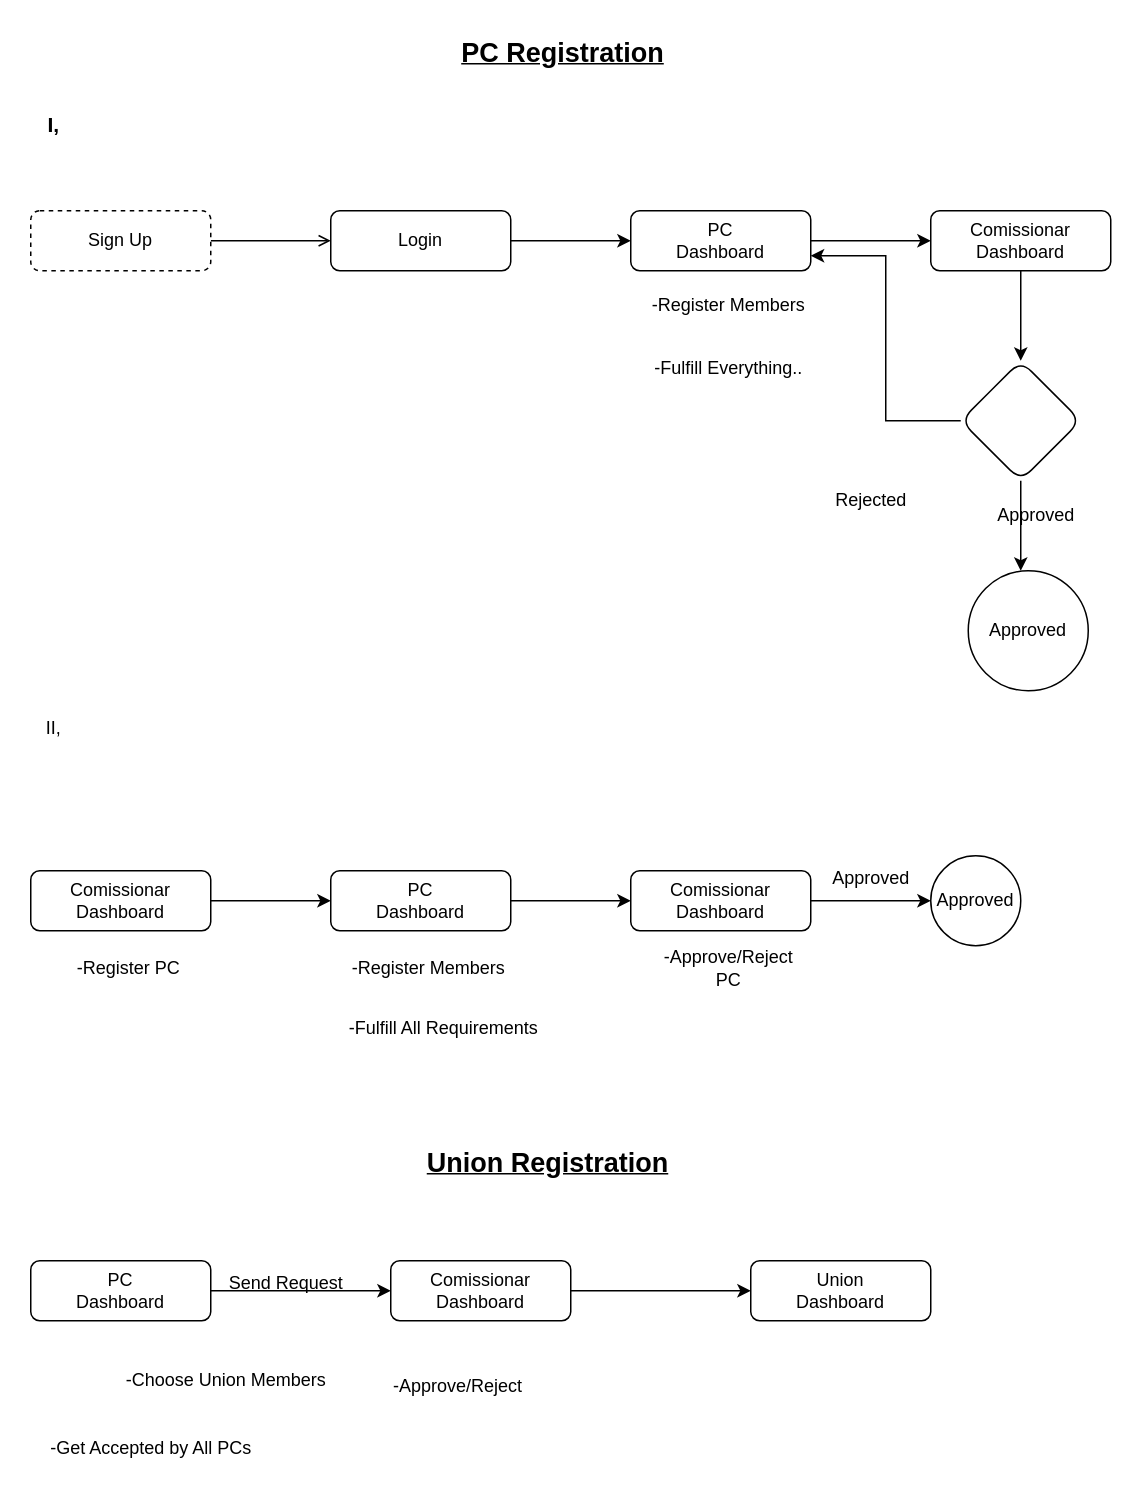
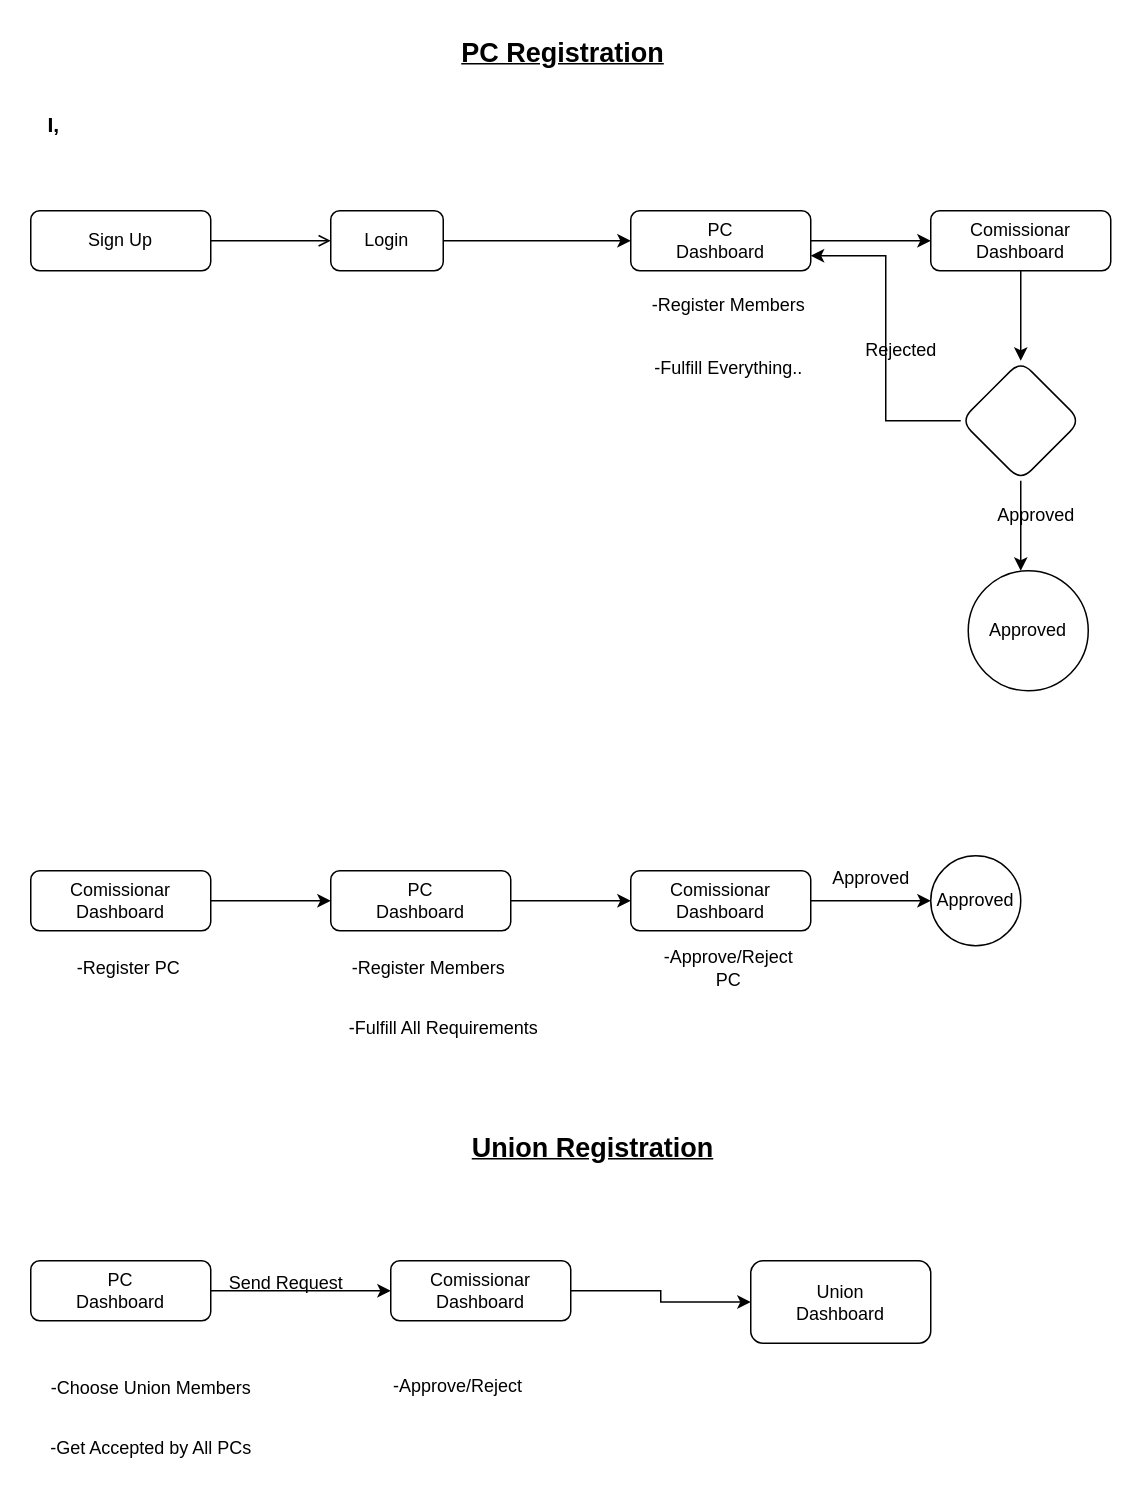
  <mxCell id="0" />
  <mxCell id="1" parent="0" />
  <mxCell id="2" value="" style="edgeStyle=orthogonalEdgeStyle;rounded=0;orthogonalLoop=1;jettySize=auto;html=1;endArrow=open;" edge="1" parent="1" source="3" target="5"><mxGeometry relative="1" as="geometry" /></mxCell>
- <mxCell id="3" value="Sign Up" style="rounded=1;whiteSpace=wrap;html=1;fontSize=12;glass=0;strokeWidth=1;shadow=0;dashed=1;" parent="1" vertex="1"><mxGeometry x="20" y="140" width="120" height="40" as="geometry" /></mxCell>
+ <mxCell id="3" value="Sign Up" style="rounded=1;whiteSpace=wrap;html=1;fontSize=12;glass=0;strokeWidth=1;shadow=0;" parent="1" vertex="1"><mxGeometry x="20" y="140" width="120" height="40" as="geometry" /></mxCell>
  <mxCell id="4" value="" style="edgeStyle=orthogonalEdgeStyle;rounded=0;orthogonalLoop=1;jettySize=auto;html=1;" edge="1" parent="1" source="5" target="9"><mxGeometry relative="1" as="geometry" /></mxCell>
- <mxCell id="5" value="Login" style="rounded=1;whiteSpace=wrap;html=1;fontSize=12;glass=0;strokeWidth=1;shadow=0;" parent="1" vertex="1"><mxGeometry x="220" y="140" width="120" height="40" as="geometry" /></mxCell>
+ <mxCell id="5" value="Login" style="rounded=1;whiteSpace=wrap;html=1;fontSize=12;glass=0;strokeWidth=1;shadow=0;" parent="1" vertex="1"><mxGeometry x="220" y="140" width="75" height="40" as="geometry" /></mxCell>
  <mxCell id="6" value="&lt;b&gt;&lt;font style=&quot;font-size: 18px;&quot;&gt;&lt;u&gt;PC Registration&lt;/u&gt;&lt;/font&gt;&lt;/b&gt;" style="text;html=1;align=center;verticalAlign=middle;whiteSpace=wrap;rounded=0;" vertex="1" parent="1"><mxGeometry x="300" y="20" width="150" height="30" as="geometry" /></mxCell>
  <mxCell id="7" value="&lt;b&gt;&lt;font style=&quot;font-size: 14px;&quot;&gt;I,&lt;/font&gt;&lt;/b&gt;" style="text;html=1;align=center;verticalAlign=middle;resizable=0;points=[];autosize=1;strokeColor=none;fillColor=none;" vertex="1" parent="1"><mxGeometry x="20" y="68" width="30" height="30" as="geometry" /></mxCell>
  <mxCell id="8" value="" style="edgeStyle=orthogonalEdgeStyle;rounded=0;orthogonalLoop=1;jettySize=auto;html=1;" edge="1" parent="1" source="9" target="13"><mxGeometry relative="1" as="geometry" /></mxCell>
  <mxCell id="9" value="PC&lt;br&gt;Dashboard" style="rounded=1;whiteSpace=wrap;html=1;fontSize=12;glass=0;strokeWidth=1;shadow=0;" vertex="1" parent="1"><mxGeometry x="420" y="140" width="120" height="40" as="geometry" /></mxCell>
  <mxCell id="10" value="-&lt;span style=&quot;background-color: initial;&quot;&gt;Register Members&lt;/span&gt;" style="text;html=1;align=center;verticalAlign=middle;resizable=0;points=[];autosize=1;strokeColor=none;fillColor=none;" vertex="1" parent="1"><mxGeometry x="420" y="188" width="130" height="30" as="geometry" /></mxCell>
  <mxCell id="11" value="-&lt;span style=&quot;background-color: initial;&quot;&gt;Fulfill Everything..&lt;/span&gt;" style="text;html=1;align=center;verticalAlign=middle;resizable=0;points=[];autosize=1;strokeColor=none;fillColor=none;" vertex="1" parent="1"><mxGeometry x="425" y="230" width="120" height="30" as="geometry" /></mxCell>
  <mxCell id="12" value="" style="edgeStyle=orthogonalEdgeStyle;rounded=0;orthogonalLoop=1;jettySize=auto;html=1;" edge="1" parent="1" source="13" target="16"><mxGeometry relative="1" as="geometry" /></mxCell>
  <mxCell id="13" value="Comissionar&lt;br&gt;Dashboard" style="rounded=1;whiteSpace=wrap;html=1;fontSize=12;glass=0;strokeWidth=1;shadow=0;" vertex="1" parent="1"><mxGeometry x="620" y="140" width="120" height="40" as="geometry" /></mxCell>
  <mxCell id="14" value="" style="edgeStyle=orthogonalEdgeStyle;rounded=0;orthogonalLoop=1;jettySize=auto;html=1;entryX=1;entryY=0.75;entryDx=0;entryDy=0;exitX=0;exitY=0.5;exitDx=0;exitDy=0;" edge="1" parent="1" source="16" target="9"><mxGeometry relative="1" as="geometry"><mxPoint x="665" y="305" as="sourcePoint" /><mxPoint x="550" y="185" as="targetPoint" /><Array as="points"><mxPoint x="590" y="280" /><mxPoint x="590" y="170" /></Array></mxGeometry></mxCell>
  <mxCell id="15" value="" style="edgeStyle=orthogonalEdgeStyle;rounded=0;orthogonalLoop=1;jettySize=auto;html=1;" edge="1" parent="1" source="16"><mxGeometry relative="1" as="geometry"><mxPoint x="680" y="380" as="targetPoint" /></mxGeometry></mxCell>
  <mxCell id="16" value="" style="rhombus;whiteSpace=wrap;html=1;rounded=1;glass=0;strokeWidth=1;shadow=0;" vertex="1" parent="1"><mxGeometry x="640" y="240" width="80" height="80" as="geometry" /></mxCell>
- <mxCell id="17" value="Rejected" style="text;html=1;align=center;verticalAlign=middle;resizable=0;points=[];autosize=1;strokeColor=none;fillColor=none;" vertex="1" parent="1"><mxGeometry x="545" y="318" width="70" height="30" as="geometry" /></mxCell>
+ <mxCell id="17" value="Rejected" style="text;html=1;align=center;verticalAlign=middle;resizable=0;points=[];autosize=1;strokeColor=none;fillColor=none;" vertex="1" parent="1"><mxGeometry x="565" y="218" width="70" height="30" as="geometry" /></mxCell>
  <mxCell id="18" value="" style="edgeStyle=orthogonalEdgeStyle;rounded=0;orthogonalLoop=1;jettySize=auto;html=1;" edge="1" parent="1" target="31"><mxGeometry relative="1" as="geometry"><mxPoint x="680" y="440" as="sourcePoint" /></mxGeometry></mxCell>
  <mxCell id="19" value="Approved" style="text;html=1;align=center;verticalAlign=middle;resizable=0;points=[];autosize=1;strokeColor=none;fillColor=none;" vertex="1" parent="1"><mxGeometry x="655" y="328" width="70" height="30" as="geometry" /></mxCell>
- <mxCell id="20" value="II," style="text;html=1;align=center;verticalAlign=middle;resizable=0;points=[];autosize=1;strokeColor=none;fillColor=none;" vertex="1" parent="1"><mxGeometry x="20" y="470" width="30" height="30" as="geometry" /></mxCell>
  <mxCell id="21" value="" style="edgeStyle=orthogonalEdgeStyle;rounded=0;orthogonalLoop=1;jettySize=auto;html=1;" edge="1" parent="1" source="22"><mxGeometry relative="1" as="geometry"><mxPoint x="220" y="600" as="targetPoint" /></mxGeometry></mxCell>
  <mxCell id="22" value="Comissionar&lt;br&gt;Dashboard" style="rounded=1;whiteSpace=wrap;html=1;fontSize=12;glass=0;strokeWidth=1;shadow=0;" vertex="1" parent="1"><mxGeometry x="20" y="580" width="120" height="40" as="geometry" /></mxCell>
  <mxCell id="23" value="-&lt;span style=&quot;background-color: initial;&quot;&gt;Register PC&lt;/span&gt;" style="text;html=1;align=center;verticalAlign=middle;resizable=0;points=[];autosize=1;strokeColor=none;fillColor=none;" vertex="1" parent="1"><mxGeometry x="40" y="630" width="90" height="30" as="geometry" /></mxCell>
  <mxCell id="24" value="" style="edgeStyle=orthogonalEdgeStyle;rounded=0;orthogonalLoop=1;jettySize=auto;html=1;" edge="1" parent="1" source="25" target="29"><mxGeometry relative="1" as="geometry" /></mxCell>
  <mxCell id="25" value="PC&lt;br&gt;Dashboard" style="rounded=1;whiteSpace=wrap;html=1;fontSize=12;glass=0;strokeWidth=1;shadow=0;" vertex="1" parent="1"><mxGeometry x="220" y="580" width="120" height="40" as="geometry" /></mxCell>
  <mxCell id="26" value="-&lt;span style=&quot;background-color: initial;&quot;&gt;Fulfill All Requirements&lt;/span&gt;" style="text;html=1;align=center;verticalAlign=middle;resizable=0;points=[];autosize=1;strokeColor=none;fillColor=none;" vertex="1" parent="1"><mxGeometry x="220" y="670" width="150" height="30" as="geometry" /></mxCell>
  <mxCell id="27" value="-&lt;span style=&quot;background-color: initial;&quot;&gt;Register Members&lt;/span&gt;" style="text;html=1;align=center;verticalAlign=middle;resizable=0;points=[];autosize=1;strokeColor=none;fillColor=none;" vertex="1" parent="1"><mxGeometry x="220" y="630" width="130" height="30" as="geometry" /></mxCell>
  <mxCell id="28" value="" style="edgeStyle=orthogonalEdgeStyle;rounded=0;orthogonalLoop=1;jettySize=auto;html=1;" edge="1" parent="1" source="29" target="32"><mxGeometry relative="1" as="geometry" /></mxCell>
  <mxCell id="29" value="Comissionar&lt;br&gt;Dashboard" style="rounded=1;whiteSpace=wrap;html=1;fontSize=12;glass=0;strokeWidth=1;shadow=0;" vertex="1" parent="1"><mxGeometry x="420" y="580" width="120" height="40" as="geometry" /></mxCell>
  <mxCell id="30" value="-&lt;span style=&quot;background-color: initial;&quot;&gt;Approve/Reject&lt;/span&gt;&lt;div&gt;&lt;span style=&quot;background-color: initial;&quot;&gt;PC&lt;/span&gt;&lt;/div&gt;" style="text;html=1;align=center;verticalAlign=middle;resizable=0;points=[];autosize=1;strokeColor=none;fillColor=none;" vertex="1" parent="1"><mxGeometry x="430" y="625" width="110" height="40" as="geometry" /></mxCell>
  <mxCell id="31" value="Approved" style="ellipse;whiteSpace=wrap;html=1;rounded=1;glass=0;strokeWidth=1;shadow=0;" vertex="1" parent="1"><mxGeometry x="645" y="380" width="80" height="80" as="geometry" /></mxCell>
  <mxCell id="32" value="Approved" style="ellipse;whiteSpace=wrap;html=1;rounded=1;glass=0;strokeWidth=1;shadow=0;" vertex="1" parent="1"><mxGeometry x="620" y="570" width="60" height="60" as="geometry" /></mxCell>
  <mxCell id="33" value="Approved" style="text;html=1;align=center;verticalAlign=middle;resizable=0;points=[];autosize=1;strokeColor=none;fillColor=none;" vertex="1" parent="1"><mxGeometry x="545" y="570" width="70" height="30" as="geometry" /></mxCell>
- <mxCell id="34" value="&lt;b&gt;&lt;font style=&quot;font-size: 18px;&quot;&gt;&lt;u&gt;Union Registration&lt;/u&gt;&lt;/font&gt;&lt;/b&gt;" style="text;html=1;align=center;verticalAlign=middle;whiteSpace=wrap;rounded=0;" vertex="1" parent="1"><mxGeometry x="270" y="760" width="190" height="30" as="geometry" /></mxCell>
+ <mxCell id="34" value="&lt;b&gt;&lt;font style=&quot;font-size: 18px;&quot;&gt;&lt;u&gt;Union Registration&lt;/u&gt;&lt;/font&gt;&lt;/b&gt;" style="text;html=1;align=center;verticalAlign=middle;whiteSpace=wrap;rounded=0;" vertex="1" parent="1"><mxGeometry x="300" y="750" width="190" height="30" as="geometry" /></mxCell>
  <mxCell id="35" value="" style="edgeStyle=orthogonalEdgeStyle;rounded=0;orthogonalLoop=1;jettySize=auto;html=1;" edge="1" parent="1" source="36" target="40"><mxGeometry relative="1" as="geometry" /></mxCell>
  <mxCell id="36" value="PC&lt;br&gt;Dashboard" style="rounded=1;whiteSpace=wrap;html=1;fontSize=12;glass=0;strokeWidth=1;shadow=0;" vertex="1" parent="1"><mxGeometry x="20" y="840" width="120" height="40" as="geometry" /></mxCell>
  <mxCell id="37" value="-&lt;span style=&quot;background-color: initial;&quot;&gt;Get Accepted by All PCs&lt;/span&gt;" style="text;html=1;align=center;verticalAlign=middle;resizable=0;points=[];autosize=1;strokeColor=none;fillColor=none;" vertex="1" parent="1"><mxGeometry x="20" y="950" width="160" height="30" as="geometry" /></mxCell>
- <mxCell id="38" value="-&lt;span style=&quot;background-color: initial;&quot;&gt;Choose Union Members&lt;/span&gt;" style="text;html=1;align=center;verticalAlign=middle;resizable=0;points=[];autosize=1;strokeColor=none;fillColor=none;" vertex="1" parent="1"><mxGeometry x="70" y="905" width="160" height="30" as="geometry" /></mxCell>
+ <mxCell id="38" value="-&lt;span style=&quot;background-color: initial;&quot;&gt;Choose Union Members&lt;/span&gt;" style="text;html=1;align=center;verticalAlign=middle;resizable=0;points=[];autosize=1;strokeColor=none;fillColor=none;" vertex="1" parent="1"><mxGeometry x="20" y="910" width="160" height="30" as="geometry" /></mxCell>
  <mxCell id="39" style="edgeStyle=orthogonalEdgeStyle;rounded=0;orthogonalLoop=1;jettySize=auto;html=1;entryX=0;entryY=0.5;entryDx=0;entryDy=0;" edge="1" parent="1" source="40" target="43"><mxGeometry relative="1" as="geometry" /></mxCell>
  <mxCell id="40" value="Comissionar&lt;br&gt;Dashboard" style="whiteSpace=wrap;html=1;rounded=1;glass=0;strokeWidth=1;shadow=0;" vertex="1" parent="1"><mxGeometry x="260" y="840" width="120" height="40" as="geometry" /></mxCell>
  <mxCell id="41" value="Send Request" style="text;html=1;align=center;verticalAlign=middle;resizable=0;points=[];autosize=1;strokeColor=none;fillColor=none;" vertex="1" parent="1"><mxGeometry x="140" y="840" width="100" height="30" as="geometry" /></mxCell>
  <mxCell id="42" value="-Approve/Reject" style="text;whiteSpace=wrap;html=1;" vertex="1" parent="1"><mxGeometry x="260" y="910" width="120" height="30" as="geometry" /></mxCell>
- <mxCell id="43" value="Union&lt;br&gt;Dashboard" style="rounded=1;whiteSpace=wrap;html=1;fontSize=12;glass=0;strokeWidth=1;shadow=0;" vertex="1" parent="1"><mxGeometry x="500" y="840" width="120" height="40" as="geometry" /></mxCell>
+ <mxCell id="43" value="Union&lt;br&gt;Dashboard" style="rounded=1;whiteSpace=wrap;html=1;fontSize=12;glass=0;strokeWidth=1;shadow=0;" vertex="1" parent="1"><mxGeometry x="500" y="840" width="120" height="55" as="geometry" /></mxCell>
